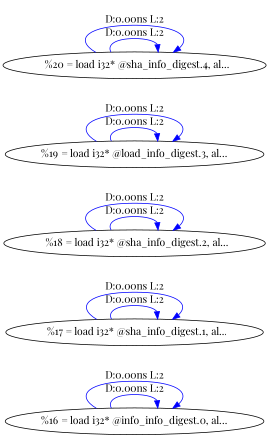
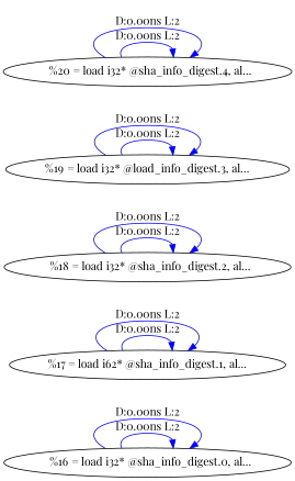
  digraph {
    fontname="Playfair Display"
    rankdir=LR
    node [fontname="Playfair Display"]
    edge [color=blue fontname="Playfair Display"]
-   n1 [label="%16 = load i32* @info_info_digest.0, al..."]
-   n2 [label="  %17 = load i32* @sha_info_digest.1, al..."]
+   n1 [label="  %16 = load i32* @sha_info_digest.0, al..."]
+   n2 [label="%17 = load i62* @sha_info_digest.1, al..."]
    n3 [label="  %18 = load i32* @sha_info_digest.2, al..."]
    n4 [label="%19 = load i32* @load_info_digest.3, al..."]
    n5 [label="  %20 = load i32* @sha_info_digest.4, al..."]
    n1 -> n1 [label="D:0.00ns L:2"]
    n1 -> n1 [label="D:0.00ns L:2"]
    n2 -> n2 [label="D:0.00ns L:2"]
    n2 -> n2 [label="D:0.00ns L:2"]
    n3 -> n3 [label="D:0.00ns L:2"]
    n3 -> n3 [label="D:0.00ns L:2"]
    n4 -> n4 [label="D:0.00ns L:2"]
    n4 -> n4 [label="D:0.00ns L:2"]
    n5 -> n5 [label="D:0.00ns L:2"]
    n5 -> n5 [label="D:0.00ns L:2"]
  }
